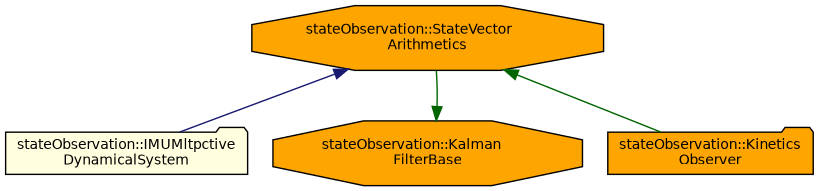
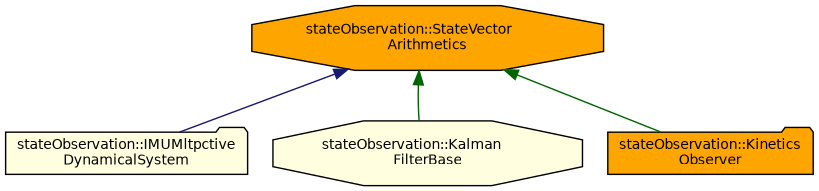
  digraph {
    rankdir=TB
    node [color=black fillcolor=orange fontname=Helvetica fontsize=10 shape=octagon style=filled]
    edge [color=darkgreen dir=back fontname=Helvetica fontsize=10 labelfontname=Helvetica labelfontsize=10 style=solid]
    n1 [fontcolor=black height=0.2 label="stateObservation::StateVector\lArithmetics" width=0.4]
    n2 [fillcolor=lightyellow height=0.2 label="stateObservation::IMUMltpctive\lDynamicalSystem" shape=folder width=0.4]
-   n3 [height=0.2 label="stateObservation::Kalman\lFilterBase" width=0.4]
+   n3 [fillcolor=lightyellow height=0.2 label="stateObservation::Kalman\lFilterBase" width=0.4]
    n4 [height=0.2 label="stateObservation::Kinetics\lObserver" shape=folder width=0.4]
    n1 -> n2 [color=midnightblue]
-   n3 -> n1
+   n1 -> n3
    n1 -> n4
  }
